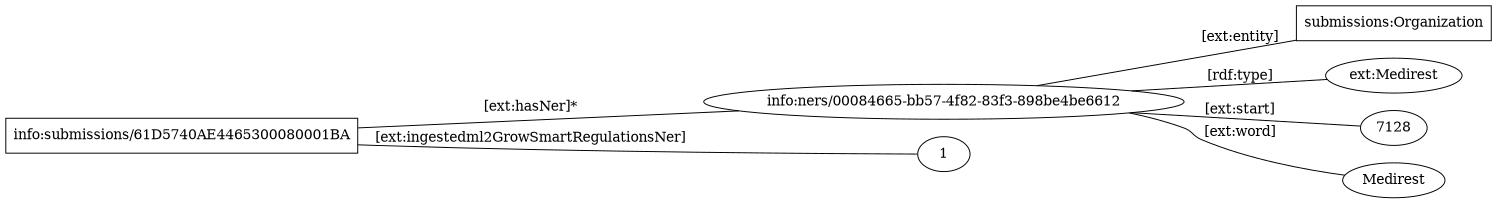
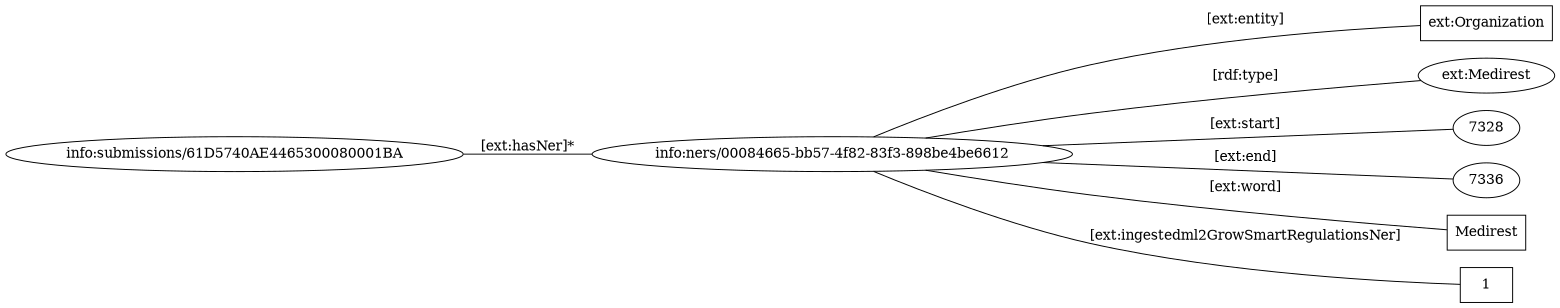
  digraph {
    rankdir=LR
    edge [dir=none]
    n1 [label="info:ners/00084665-bb57-4f82-83f3-898be4be6612" shape=ellipse]
-   n2 [label="submissions:Organization" shape=box]
+   n2 [label="ext:Organization" shape=box]
    n3 [label="ext:Medirest"]
-   7328 [label=7128]
-   Medirest
-   n7 [label="info:submissions/61D5740AE4465300080001BA" shape=box]
-   1
+   7328
+   7336
+   Medirest [shape=box]
+   n7 [label="info:submissions/61D5740AE4465300080001BA" shape=ellipse]
+   1 [shape=box]
    n1 -> n2 [label="[ext:entity]"]
    n1 -> n3 [label="[rdf:type]"]
    n1 -> 7328 [label="[ext:start]"]
+   n1 -> 7336 [label="[ext:end]"]
    n1 -> Medirest [label="[ext:word]"]
    n7 -> n1 [label="[ext:hasNer]*"]
-   n7 -> 1 [label="[ext:ingestedml2GrowSmartRegulationsNer]"]
+   n1 -> 1 [label="[ext:ingestedml2GrowSmartRegulationsNer]"]
  }
